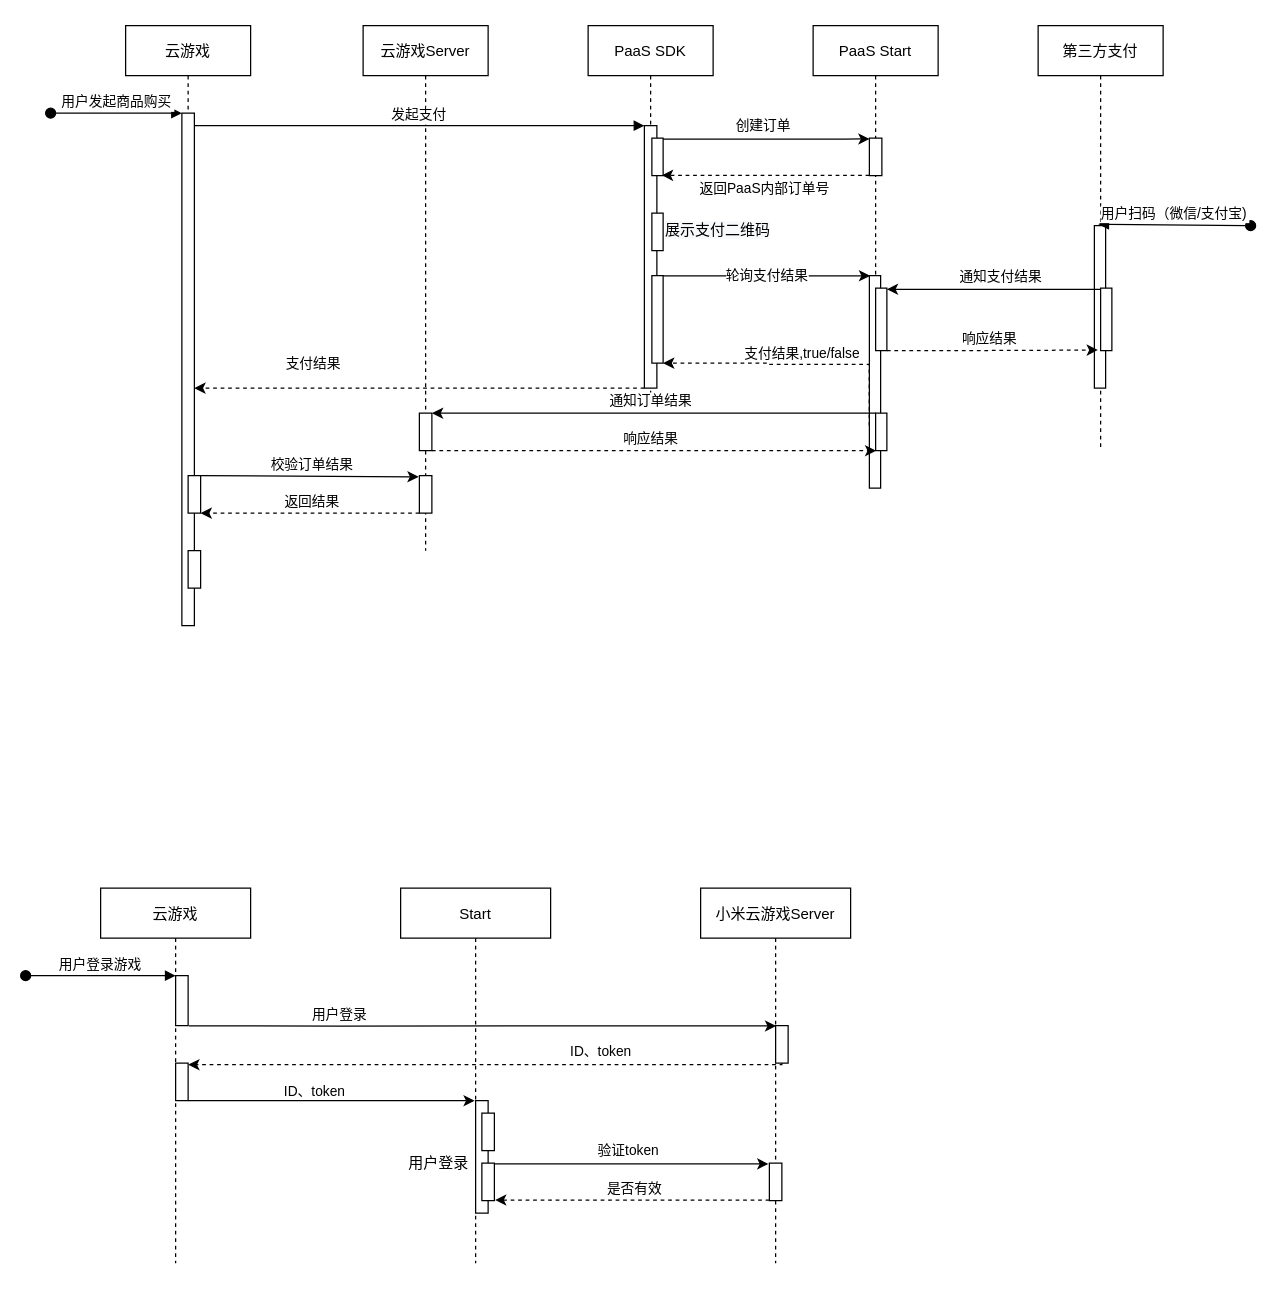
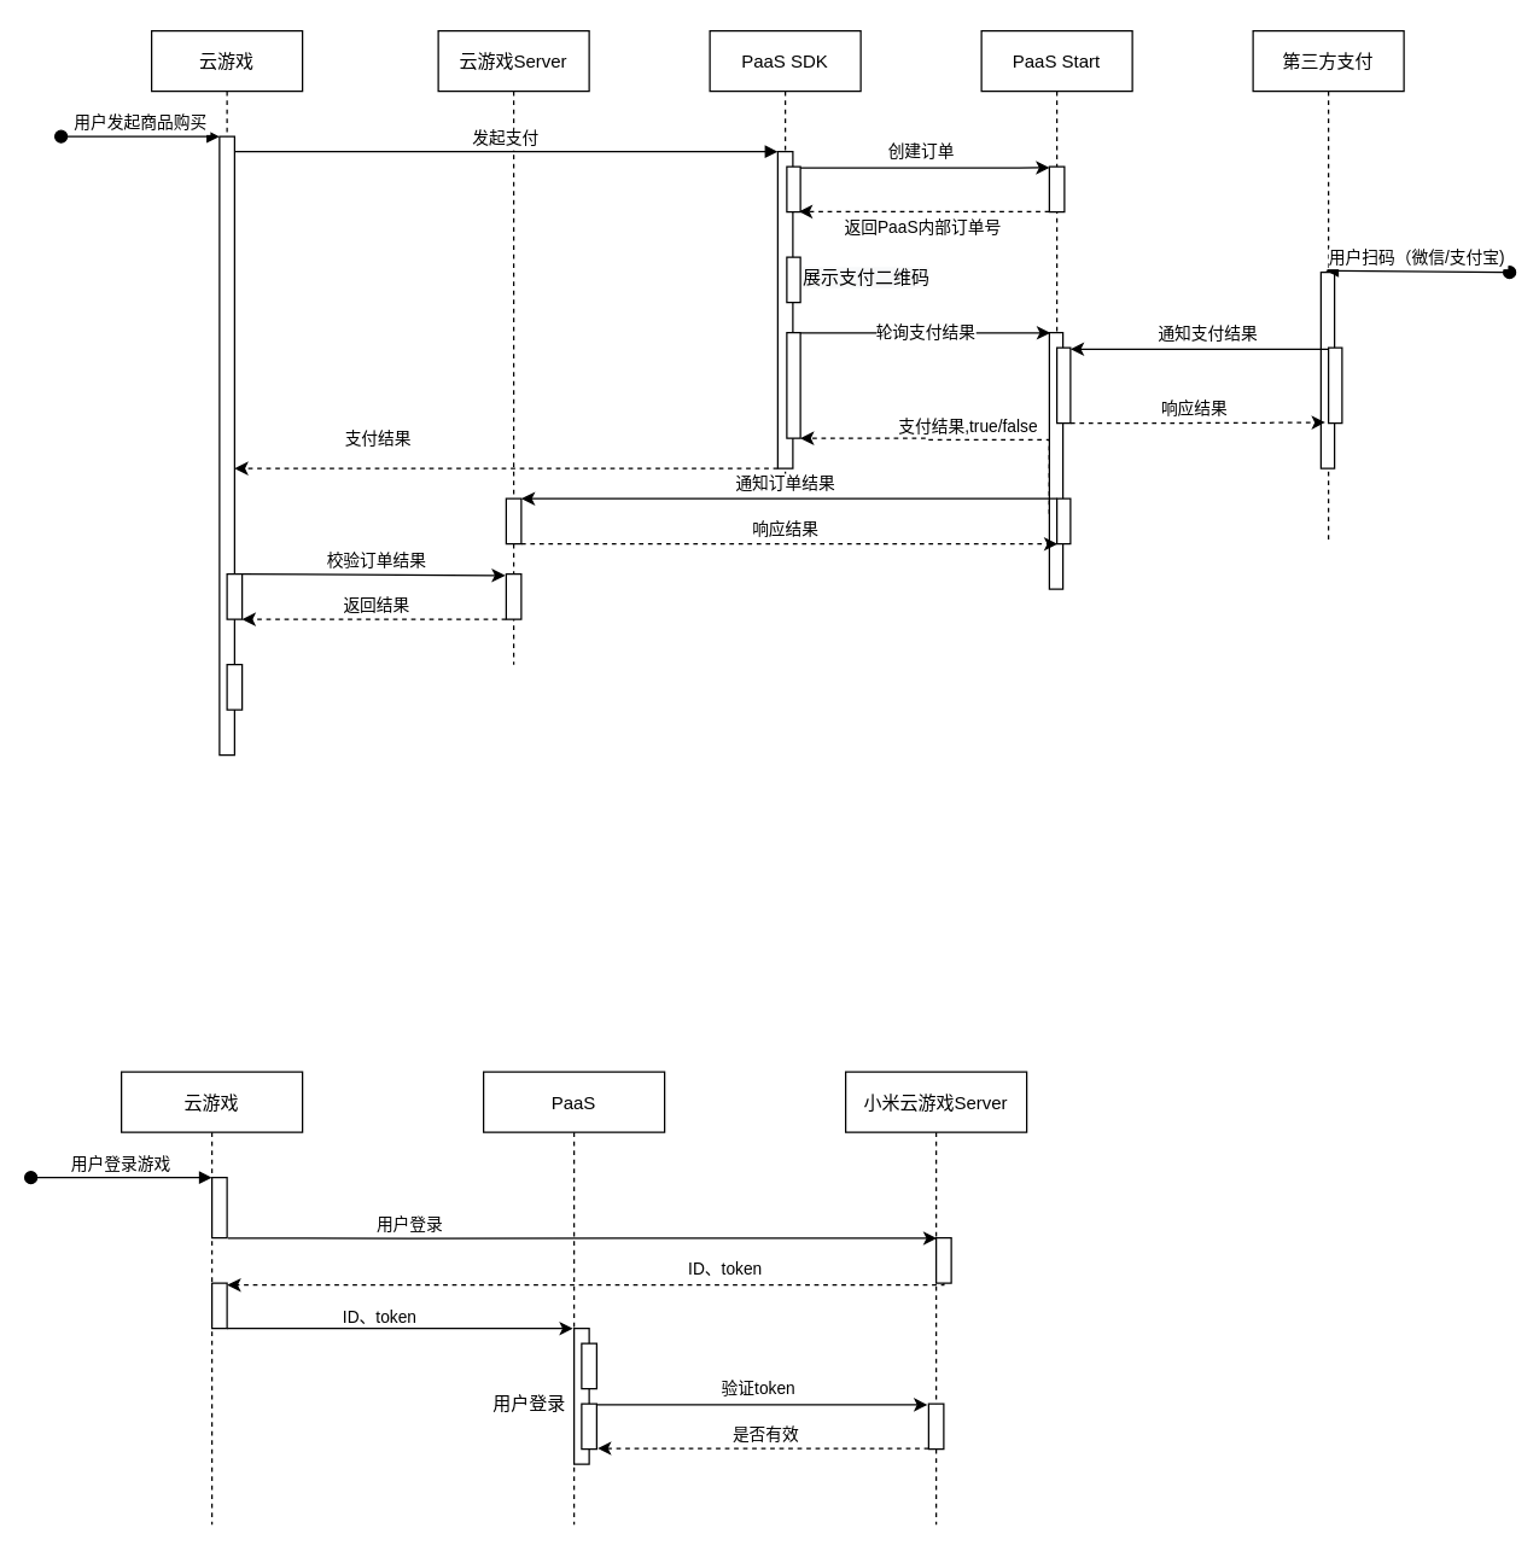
  <mxCell id="0" />
  <mxCell id="1" parent="0" />
  <mxCell id="2" value="云游戏" style="shape=umlLifeline;perimeter=lifelinePerimeter;container=1;collapsible=0;recursiveResize=0;rounded=0;shadow=0;strokeWidth=1;" parent="1" vertex="1"><mxGeometry x="100" y="20" width="100" height="480" as="geometry" /></mxCell>
  <mxCell id="3" value="" style="points=[];perimeter=orthogonalPerimeter;rounded=0;shadow=0;strokeWidth=1;" parent="2" vertex="1"><mxGeometry x="45" y="70" width="10" height="410" as="geometry" /></mxCell>
  <mxCell id="4" value="用户发起商品购买" style="verticalAlign=bottom;startArrow=oval;endArrow=block;startSize=8;shadow=0;strokeWidth=1;" parent="2" target="3" edge="1"><mxGeometry relative="1" as="geometry"><mxPoint x="-60" y="70" as="sourcePoint" /></mxGeometry></mxCell>
  <mxCell id="5" value="" style="points=[];perimeter=orthogonalPerimeter;rounded=0;shadow=0;strokeWidth=1;" parent="2" vertex="1"><mxGeometry x="50" y="360" width="10" height="30" as="geometry" /></mxCell>
  <mxCell id="6" value="" style="points=[];perimeter=orthogonalPerimeter;rounded=0;shadow=0;strokeWidth=1;" parent="2" vertex="1"><mxGeometry x="50" y="420" width="10" height="30" as="geometry" /></mxCell>
  <mxCell id="7" value="PaaS SDK" style="shape=umlLifeline;perimeter=lifelinePerimeter;container=1;collapsible=0;recursiveResize=0;rounded=0;shadow=0;strokeWidth=1;" parent="1" vertex="1"><mxGeometry x="470" y="20" width="100" height="300" as="geometry" /></mxCell>
  <mxCell id="8" value="" style="points=[];perimeter=orthogonalPerimeter;rounded=0;shadow=0;strokeWidth=1;" parent="7" vertex="1"><mxGeometry x="45" y="80" width="10" height="210" as="geometry" /></mxCell>
  <mxCell id="9" value="" style="points=[];perimeter=orthogonalPerimeter;rounded=0;shadow=0;strokeWidth=1;" parent="7" vertex="1"><mxGeometry x="51" y="90" width="9" height="30" as="geometry" /></mxCell>
  <mxCell id="10" value="" style="points=[];perimeter=orthogonalPerimeter;rounded=0;shadow=0;strokeWidth=1;" parent="7" vertex="1"><mxGeometry x="51" y="150" width="9" height="30" as="geometry" /></mxCell>
  <mxCell id="11" value="&lt;meta charset=&quot;utf-8&quot;&gt;&lt;span style=&quot;color: rgb(0, 0, 0); font-family: helvetica; font-size: 12px; font-style: normal; font-weight: 400; letter-spacing: normal; text-align: center; text-indent: 0px; text-transform: none; word-spacing: 0px; background-color: rgb(248, 249, 250); display: inline; float: none;&quot;&gt;展示支付二维码&lt;/span&gt;" style="text;whiteSpace=wrap;html=1;" parent="7" vertex="1"><mxGeometry x="60" y="150" width="110" height="30" as="geometry" /></mxCell>
  <mxCell id="12" value="" style="points=[];perimeter=orthogonalPerimeter;rounded=0;shadow=0;strokeWidth=1;" parent="7" vertex="1"><mxGeometry x="51" y="200" width="9" height="70" as="geometry" /></mxCell>
  <mxCell id="13" value="PaaS Start" style="shape=umlLifeline;perimeter=lifelinePerimeter;container=1;collapsible=0;recursiveResize=0;rounded=0;shadow=0;strokeWidth=1;" parent="1" vertex="1"><mxGeometry x="650" y="20" width="100" height="370" as="geometry" /></mxCell>
  <mxCell id="14" value="" style="points=[];perimeter=orthogonalPerimeter;rounded=0;shadow=0;strokeWidth=1;" parent="13" vertex="1"><mxGeometry x="45" y="90" width="10" height="30" as="geometry" /></mxCell>
  <mxCell id="15" value="" style="points=[];perimeter=orthogonalPerimeter;rounded=0;shadow=0;strokeWidth=1;" parent="13" vertex="1"><mxGeometry x="45" y="200" width="9" height="170" as="geometry" /></mxCell>
  <mxCell id="16" value="" style="points=[];perimeter=orthogonalPerimeter;rounded=0;shadow=0;strokeWidth=1;" parent="13" vertex="1"><mxGeometry x="50" y="210" width="9" height="50" as="geometry" /></mxCell>
  <mxCell id="17" value="" style="points=[];perimeter=orthogonalPerimeter;rounded=0;shadow=0;strokeWidth=1;" parent="13" vertex="1"><mxGeometry x="50" y="310" width="9" height="30" as="geometry" /></mxCell>
  <mxCell id="18" value="创建订单" style="edgeStyle=orthogonalEdgeStyle;rounded=0;orthogonalLoop=1;jettySize=auto;html=1;entryX=0.013;entryY=0.022;entryDx=0;entryDy=0;entryPerimeter=0;" parent="1" source="9" target="14" edge="1"><mxGeometry x="-0.035" y="11" relative="1" as="geometry"><mxPoint x="780" y="110" as="targetPoint" /><Array as="points"><mxPoint x="675" y="110" /></Array><mxPoint as="offset" /></mxGeometry></mxCell>
  <mxCell id="19" value="返回PaaS内部订单号" style="edgeStyle=orthogonalEdgeStyle;rounded=0;orthogonalLoop=1;jettySize=auto;html=1;entryX=0.891;entryY=0.993;entryDx=0;entryDy=0;entryPerimeter=0;dashed=1;" parent="1" source="14" target="9" edge="1"><mxGeometry x="0.018" y="10" relative="1" as="geometry"><mxPoint x="590" y="140" as="targetPoint" /><Array as="points"><mxPoint x="529" y="140" /></Array><mxPoint as="offset" /></mxGeometry></mxCell>
  <mxCell id="20" value="第三方支付" style="shape=umlLifeline;perimeter=lifelinePerimeter;container=1;collapsible=0;recursiveResize=0;rounded=0;shadow=0;strokeWidth=1;" parent="1" vertex="1"><mxGeometry x="830" y="20" width="100" height="340" as="geometry" /></mxCell>
  <mxCell id="21" value="" style="points=[];perimeter=orthogonalPerimeter;rounded=0;shadow=0;strokeWidth=1;" parent="20" vertex="1"><mxGeometry x="45" y="160" width="9" height="130" as="geometry" /></mxCell>
  <mxCell id="22" value="用户扫码（微信/支付宝)" style="verticalAlign=bottom;startArrow=oval;endArrow=block;startSize=8;shadow=0;strokeWidth=1;entryX=0.357;entryY=-0.009;entryDx=0;entryDy=0;entryPerimeter=0;" parent="20" target="21" edge="1"><mxGeometry relative="1" as="geometry"><mxPoint x="170" y="160" as="sourcePoint" /><mxPoint x="35" y="160" as="targetPoint" /></mxGeometry></mxCell>
  <mxCell id="23" value="" style="points=[];perimeter=orthogonalPerimeter;rounded=0;shadow=0;strokeWidth=1;" parent="20" vertex="1"><mxGeometry x="50" y="210" width="9" height="50" as="geometry" /></mxCell>
  <mxCell id="24" value="轮询支付结果" style="edgeStyle=orthogonalEdgeStyle;rounded=0;orthogonalLoop=1;jettySize=auto;html=1;entryX=0.069;entryY=0.001;entryDx=0;entryDy=0;entryPerimeter=0;" parent="1" source="12" target="15" edge="1"><mxGeometry relative="1" as="geometry"><Array as="points"><mxPoint x="696" y="220" /></Array></mxGeometry></mxCell>
  <mxCell id="25" style="edgeStyle=orthogonalEdgeStyle;rounded=0;orthogonalLoop=1;jettySize=auto;html=1;entryX=1;entryY=1;entryDx=0;entryDy=0;entryPerimeter=0;dashed=1;exitX=-0.01;exitY=0.706;exitDx=0;exitDy=0;exitPerimeter=0;" parent="1" source="15" target="12" edge="1"><mxGeometry relative="1" as="geometry"><mxPoint x="670" y="290" as="sourcePoint" /><Array as="points"><mxPoint x="613" y="291" /><mxPoint x="530" y="290" /></Array></mxGeometry></mxCell>
  <mxCell id="26" value="支付结果,true/false" style="edgeLabel;html=1;align=center;verticalAlign=middle;resizable=0;points=[];" parent="25" vertex="1" connectable="0"><mxGeometry x="-0.042" relative="1" as="geometry"><mxPoint y="-10" as="offset" /></mxGeometry></mxCell>
  <mxCell id="27" value="通知支付结果" style="edgeStyle=orthogonalEdgeStyle;rounded=0;orthogonalLoop=1;jettySize=auto;html=1;entryX=1;entryY=0.018;entryDx=0;entryDy=0;entryPerimeter=0;" parent="1" source="23" target="16" edge="1"><mxGeometry x="-0.06" y="-10" relative="1" as="geometry"><mxPoint x="820" y="230" as="targetPoint" /><Array as="points"><mxPoint x="769" y="230" /></Array><mxPoint as="offset" /></mxGeometry></mxCell>
  <mxCell id="28" value="响应结果" style="edgeStyle=orthogonalEdgeStyle;rounded=0;orthogonalLoop=1;jettySize=auto;html=1;entryX=-0.244;entryY=0.991;entryDx=0;entryDy=0;entryPerimeter=0;dashed=1;" parent="1" source="16" target="23" edge="1"><mxGeometry x="-0.03" y="10" relative="1" as="geometry"><Array as="points"><mxPoint x="765" y="280" /><mxPoint x="998" y="280" /></Array><mxPoint as="offset" /></mxGeometry></mxCell>
  <mxCell id="29" value="云游戏Server" style="shape=umlLifeline;perimeter=lifelinePerimeter;container=1;collapsible=0;recursiveResize=0;rounded=0;shadow=0;strokeWidth=1;" parent="1" vertex="1"><mxGeometry x="290" y="20" width="100" height="420" as="geometry" /></mxCell>
  <mxCell id="30" value="" style="points=[];perimeter=orthogonalPerimeter;rounded=0;shadow=0;strokeWidth=1;" parent="29" vertex="1"><mxGeometry x="45" y="310" width="10" height="30" as="geometry" /></mxCell>
  <mxCell id="31" value="" style="points=[];perimeter=orthogonalPerimeter;rounded=0;shadow=0;strokeWidth=1;" parent="29" vertex="1"><mxGeometry x="45" y="360" width="10" height="30" as="geometry" /></mxCell>
  <mxCell id="32" value="发起支付" style="verticalAlign=bottom;endArrow=block;entryX=0;entryY=0;shadow=0;strokeWidth=1;" parent="1" source="3" target="8" edge="1"><mxGeometry relative="1" as="geometry"><mxPoint x="450" y="100" as="sourcePoint" /></mxGeometry></mxCell>
  <mxCell id="33" value="支付结果" style="edgeStyle=orthogonalEdgeStyle;rounded=0;orthogonalLoop=1;jettySize=auto;html=1;dashed=1;" parent="1" source="8" target="3" edge="1"><mxGeometry x="0.472" y="-20" relative="1" as="geometry"><mxPoint x="360" y="300" as="targetPoint" /><Array as="points"><mxPoint x="470" y="310" /><mxPoint x="470" y="310" /></Array><mxPoint as="offset" /></mxGeometry></mxCell>
  <mxCell id="34" value="通知订单结果" style="edgeStyle=orthogonalEdgeStyle;rounded=0;orthogonalLoop=1;jettySize=auto;html=1;entryX=1.008;entryY=0.001;entryDx=0;entryDy=0;entryPerimeter=0;" parent="1" source="17" target="30" edge="1"><mxGeometry x="0.014" y="-10" relative="1" as="geometry"><Array as="points"><mxPoint x="610" y="330" /><mxPoint x="610" y="330" /></Array><mxPoint as="offset" /></mxGeometry></mxCell>
  <mxCell id="35" value="响应结果" style="edgeStyle=orthogonalEdgeStyle;rounded=0;orthogonalLoop=1;jettySize=auto;html=1;entryX=0.054;entryY=1.001;entryDx=0;entryDy=0;entryPerimeter=0;dashed=1;" parent="1" source="30" target="17" edge="1"><mxGeometry x="-0.015" y="10" relative="1" as="geometry"><Array as="points"><mxPoint x="390" y="360" /><mxPoint x="390" y="360" /></Array><mxPoint as="offset" /></mxGeometry></mxCell>
  <mxCell id="36" style="edgeStyle=orthogonalEdgeStyle;rounded=0;orthogonalLoop=1;jettySize=auto;html=1;entryX=-0.06;entryY=0.033;entryDx=0;entryDy=0;entryPerimeter=0;" parent="1" target="31" edge="1"><mxGeometry relative="1" as="geometry"><mxPoint x="160" y="380" as="sourcePoint" /><Array as="points"><mxPoint x="334" y="380" /></Array></mxGeometry></mxCell>
  <mxCell id="37" value="校验订单结果" style="edgeLabel;html=1;align=center;verticalAlign=middle;resizable=0;points=[];" parent="36" vertex="1" connectable="0"><mxGeometry x="0.005" y="1" relative="1" as="geometry"><mxPoint y="-9" as="offset" /></mxGeometry></mxCell>
  <mxCell id="38" style="edgeStyle=orthogonalEdgeStyle;rounded=0;orthogonalLoop=1;jettySize=auto;html=1;entryX=1;entryY=1;entryDx=0;entryDy=0;entryPerimeter=0;dashed=1;" parent="1" source="31" target="5" edge="1"><mxGeometry relative="1" as="geometry"><Array as="points"><mxPoint x="290" y="410" /><mxPoint x="290" y="410" /></Array></mxGeometry></mxCell>
  <mxCell id="39" value="返回结果" style="edgeLabel;html=1;align=center;verticalAlign=middle;resizable=0;points=[];" parent="38" vertex="1" connectable="0"><mxGeometry x="-0.01" y="-1" relative="1" as="geometry"><mxPoint y="-9" as="offset" /></mxGeometry></mxCell>
  <mxCell id="40" value="云游戏" style="shape=umlLifeline;perimeter=lifelinePerimeter;container=1;collapsible=0;recursiveResize=0;rounded=0;shadow=0;strokeWidth=1;" vertex="1" parent="1"><mxGeometry x="80" y="710" width="120" height="300" as="geometry" /></mxCell>
  <mxCell id="41" value="" style="points=[];perimeter=orthogonalPerimeter;rounded=0;shadow=0;strokeWidth=1;" vertex="1" parent="40"><mxGeometry x="60" y="70" width="10" height="40" as="geometry" /></mxCell>
  <mxCell id="42" value="" style="points=[];perimeter=orthogonalPerimeter;rounded=0;shadow=0;strokeWidth=1;" vertex="1" parent="40"><mxGeometry x="60" y="140" width="10" height="30" as="geometry" /></mxCell>
- <mxCell id="43" value="Start" style="shape=umlLifeline;perimeter=lifelinePerimeter;container=1;collapsible=0;recursiveResize=0;rounded=0;shadow=0;strokeWidth=1;" vertex="1" parent="1"><mxGeometry x="320" y="710" width="120" height="300" as="geometry" /></mxCell>
+ <mxCell id="43" value="PaaS" style="shape=umlLifeline;perimeter=lifelinePerimeter;container=1;collapsible=0;recursiveResize=0;rounded=0;shadow=0;strokeWidth=1;" vertex="1" parent="1"><mxGeometry x="320" y="710" width="120" height="300" as="geometry" /></mxCell>
  <mxCell id="44" value="" style="points=[];perimeter=orthogonalPerimeter;rounded=0;shadow=0;strokeWidth=1;" vertex="1" parent="43"><mxGeometry x="60" y="170" width="10" height="90" as="geometry" /></mxCell>
  <mxCell id="45" value="" style="points=[];perimeter=orthogonalPerimeter;rounded=0;shadow=0;strokeWidth=1;" vertex="1" parent="43"><mxGeometry x="65" y="180" width="10" height="30" as="geometry" /></mxCell>
  <mxCell id="46" value="" style="points=[];perimeter=orthogonalPerimeter;rounded=0;shadow=0;strokeWidth=1;" vertex="1" parent="43"><mxGeometry x="65" y="220" width="10" height="30" as="geometry" /></mxCell>
  <mxCell id="47" value="用户登录" style="text;html=1;align=center;verticalAlign=middle;resizable=0;points=[];autosize=1;strokeColor=none;fillColor=none;" vertex="1" parent="43"><mxGeometry y="210" width="60" height="20" as="geometry" /></mxCell>
  <mxCell id="48" value="小米云游戏Server" style="shape=umlLifeline;perimeter=lifelinePerimeter;container=1;collapsible=0;recursiveResize=0;rounded=0;shadow=0;strokeWidth=1;" vertex="1" parent="1"><mxGeometry x="560" y="710" width="120" height="300" as="geometry" /></mxCell>
  <mxCell id="49" value="" style="points=[];perimeter=orthogonalPerimeter;rounded=0;shadow=0;strokeWidth=1;" vertex="1" parent="48"><mxGeometry x="60" y="110" width="10" height="30" as="geometry" /></mxCell>
  <mxCell id="50" value="" style="points=[];perimeter=orthogonalPerimeter;rounded=0;shadow=0;strokeWidth=1;" vertex="1" parent="48"><mxGeometry x="55" y="220" width="10" height="30" as="geometry" /></mxCell>
  <mxCell id="51" value="用户登录游戏" style="verticalAlign=bottom;startArrow=oval;endArrow=block;startSize=8;shadow=0;strokeWidth=1;" edge="1" parent="1"><mxGeometry relative="1" as="geometry"><mxPoint x="20" y="780" as="sourcePoint" /><mxPoint x="140" y="780" as="targetPoint" /></mxGeometry></mxCell>
  <mxCell id="52" style="edgeStyle=orthogonalEdgeStyle;rounded=0;orthogonalLoop=1;jettySize=auto;html=1;entryX=0.045;entryY=0.009;entryDx=0;entryDy=0;entryPerimeter=0;exitX=1.063;exitY=1.007;exitDx=0;exitDy=0;exitPerimeter=0;" edge="1" parent="1" source="41" target="49"><mxGeometry relative="1" as="geometry"><Array as="points"><mxPoint x="270" y="820" /><mxPoint x="270" y="820" /></Array></mxGeometry></mxCell>
  <mxCell id="53" value="用户登录" style="edgeLabel;html=1;align=center;verticalAlign=middle;resizable=0;points=[];" vertex="1" connectable="0" parent="52"><mxGeometry x="-0.035" relative="1" as="geometry"><mxPoint x="-107" y="-10" as="offset" /></mxGeometry></mxCell>
  <mxCell id="54" style="edgeStyle=orthogonalEdgeStyle;rounded=0;orthogonalLoop=1;jettySize=auto;html=1;entryX=1.013;entryY=0.041;entryDx=0;entryDy=0;entryPerimeter=0;dashed=1;" edge="1" parent="1" source="49" target="42"><mxGeometry relative="1" as="geometry"><Array as="points"><mxPoint x="625" y="851" /></Array></mxGeometry></mxCell>
  <mxCell id="55" value="ID、token" style="edgeLabel;html=1;align=center;verticalAlign=middle;resizable=0;points=[];" vertex="1" connectable="0" parent="54"><mxGeometry x="-0.295" relative="1" as="geometry"><mxPoint x="21" y="-11" as="offset" /></mxGeometry></mxCell>
  <mxCell id="56" style="edgeStyle=orthogonalEdgeStyle;rounded=0;orthogonalLoop=1;jettySize=auto;html=1;entryX=-0.073;entryY=0.001;entryDx=0;entryDy=0;entryPerimeter=0;" edge="1" parent="1" source="42" target="44"><mxGeometry relative="1" as="geometry"><Array as="points"><mxPoint x="320" y="880" /><mxPoint x="320" y="880" /></Array></mxGeometry></mxCell>
  <mxCell id="57" value="ID、token" style="edgeLabel;html=1;align=center;verticalAlign=middle;resizable=0;points=[];" vertex="1" connectable="0" parent="1"><mxGeometry x="250" y="870.001" as="geometry"><mxPoint y="2" as="offset" /></mxGeometry></mxCell>
  <mxCell id="58" style="edgeStyle=orthogonalEdgeStyle;rounded=0;orthogonalLoop=1;jettySize=auto;html=1;entryX=-0.079;entryY=0.02;entryDx=0;entryDy=0;entryPerimeter=0;" edge="1" parent="1" source="46" target="50"><mxGeometry relative="1" as="geometry"><Array as="points"><mxPoint x="614" y="930" /></Array></mxGeometry></mxCell>
  <mxCell id="59" value="验证token" style="edgeLabel;html=1;align=center;verticalAlign=middle;resizable=0;points=[];" vertex="1" connectable="0" parent="58"><mxGeometry x="-0.035" y="1" relative="1" as="geometry"><mxPoint y="-10" as="offset" /></mxGeometry></mxCell>
  <mxCell id="60" style="edgeStyle=orthogonalEdgeStyle;rounded=0;orthogonalLoop=1;jettySize=auto;html=1;entryX=1.059;entryY=0.985;entryDx=0;entryDy=0;entryPerimeter=0;dashed=1;" edge="1" parent="1" source="50" target="46"><mxGeometry relative="1" as="geometry"><Array as="points"><mxPoint x="396" y="960" /></Array></mxGeometry></mxCell>
  <mxCell id="61" value="是否有效" style="edgeLabel;html=1;align=center;verticalAlign=middle;resizable=0;points=[];" vertex="1" connectable="0" parent="60"><mxGeometry x="-0.009" relative="1" as="geometry"><mxPoint y="-10" as="offset" /></mxGeometry></mxCell>
